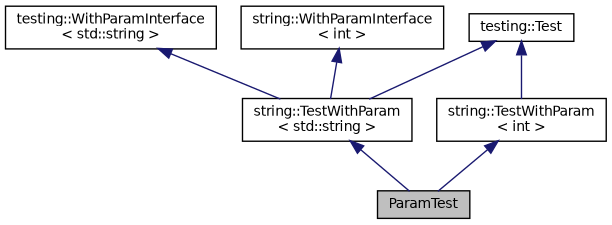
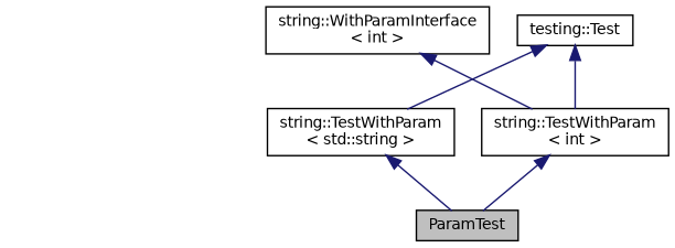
  digraph {
    rankdir=TB
    node [color=black fillcolor=white fontname=Helvetica fontsize=10 shape=record style=filled]
    edge [color=midnightblue dir=back fontname=Helvetica fontsize=10 labelfontname=Helvetica labelfontsize=10 style=solid]
    n1 [fillcolor=grey75 fontcolor=black height=0.2 label=ParamTest width=0.4]
    n2 [height=0.2 label="string::TestWithParam\l\< std::string \>" width=0.4]
    n3 [height=0.2 label="testing::Test" width=0.4]
    n4 [height=0.2 label="string::TestWithParam\l\< int \>" width=0.4]
-   n5 [height=0.2 label="testing::WithParamInterface\l\< std::string \>" width=0.4]
    n6 [height=0.2 label="string::WithParamInterface\l\< int \>" width=0.4]
    n2 -> n1
    n3 -> n2
    n3 -> n4
    n4 -> n1
-   n5 -> n2
-   n6 -> n2
+   n6 -> n4
  }
